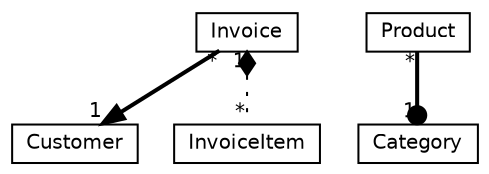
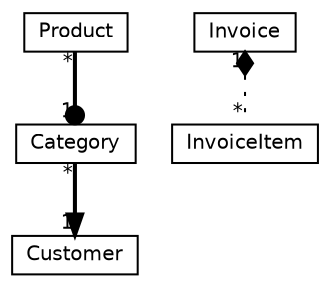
  digraph {
    nodesep=0.25
    ranksep=0.5
    node [fontcolor=black fontname=Helvetica fontsize=10 margin=0 shape=plaintext]
    edge [color=black fontname=Helvetica fontsize=10 headlabel=1 labelfontname=Helvetica labelfontsize=10 style=bold taillabel="*" weight=2]
    n1 [height=0 label=<<table title="gr.spinellis.basic.invoice.Customer" border="0" cellborder="1" cellspacing="0" cellpadding="2"><tr><td><table border="0" cellspacing="0" cellpadding="1"><tr><td align="center" balign="center"> Customer </td></tr></table></td></tr></table>> width=0]
    n2 [height=0 label=<<table title="gr.spinellis.basic.invoice.InvoiceItem" border="0" cellborder="1" cellspacing="0" cellpadding="2"><tr><td><table border="0" cellspacing="0" cellpadding="1"><tr><td align="center" balign="center"> InvoiceItem </td></tr></table></td></tr></table>> width=0]
    n3 [height=0 label=<<table title="gr.spinellis.basic.product.Product" border="0" cellborder="1" cellspacing="0" cellpadding="2"><tr><td><table border="0" cellspacing="0" cellpadding="1"><tr><td align="center" balign="center"> Product </td></tr></table></td></tr></table>> width=0]
    n4 [height=0 label=<<table title="gr.spinellis.basic.product.Category" border="0" cellborder="1" cellspacing="0" cellpadding="2"><tr><td><table border="0" cellspacing="0" cellpadding="1"><tr><td align="center" balign="center"> Category </td></tr></table></td></tr></table>> width=0]
    n5 [height=0 label=<<table title="gr.spinellis.basic.invoice.Invoice" border="0" cellborder="1" cellspacing="0" cellpadding="2"><tr><td><table border="0" cellspacing="0" cellpadding="1"><tr><td align="center" balign="center"> Invoice </td></tr></table></td></tr></table>> width=0]
    n3 -> n4 [arrowhead=dot]
-   n5 -> n1 [arrowhead=normal]
+   n4 -> n1 [arrowhead=normal]
    n5 -> n2 [arrowhead=none arrowtail=diamond dir=back headlabel="*" style=dotted taillabel=1 weight=6]
  }
